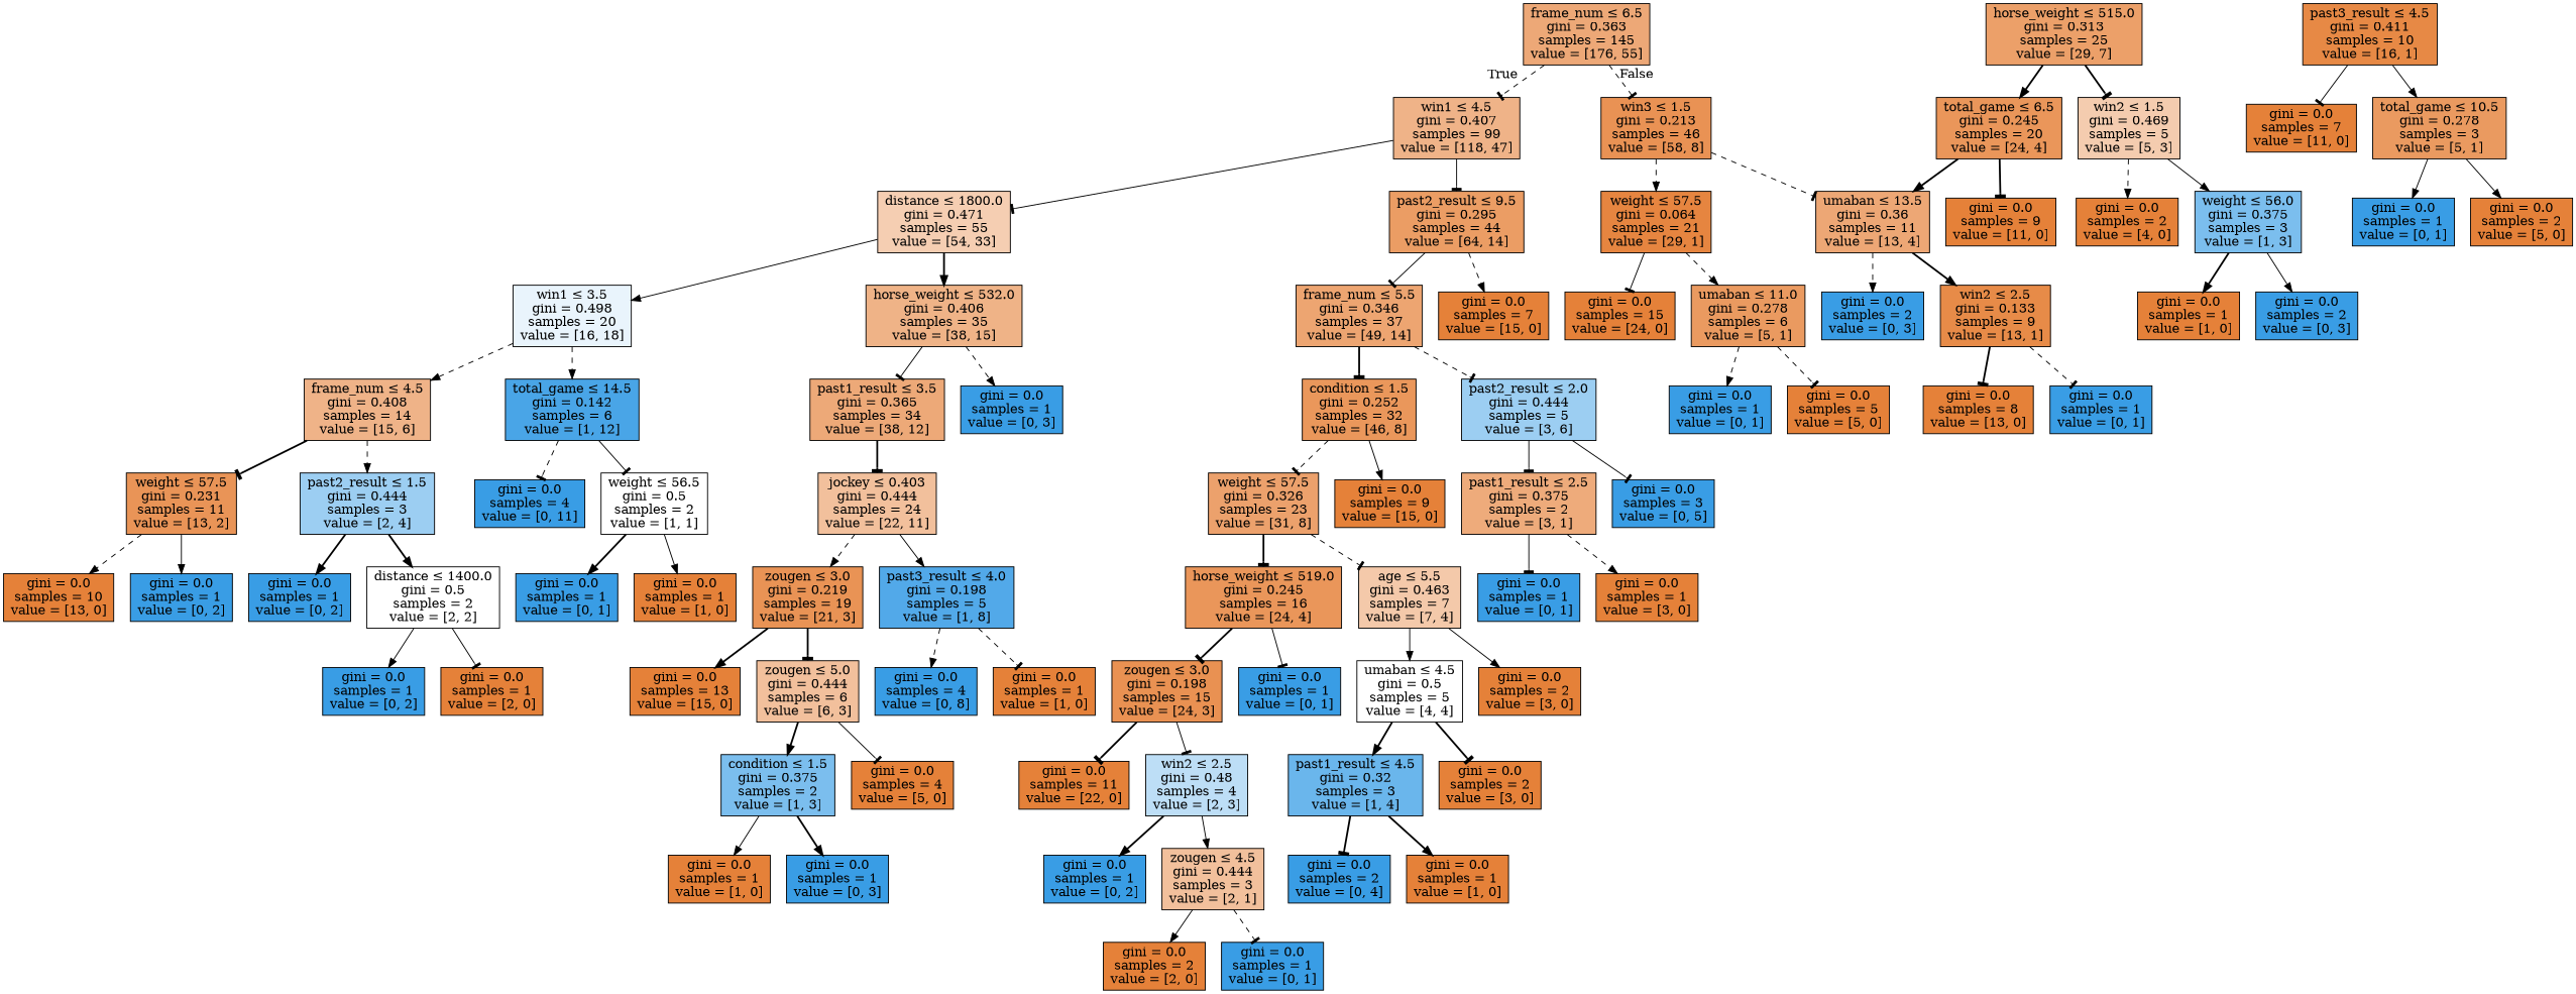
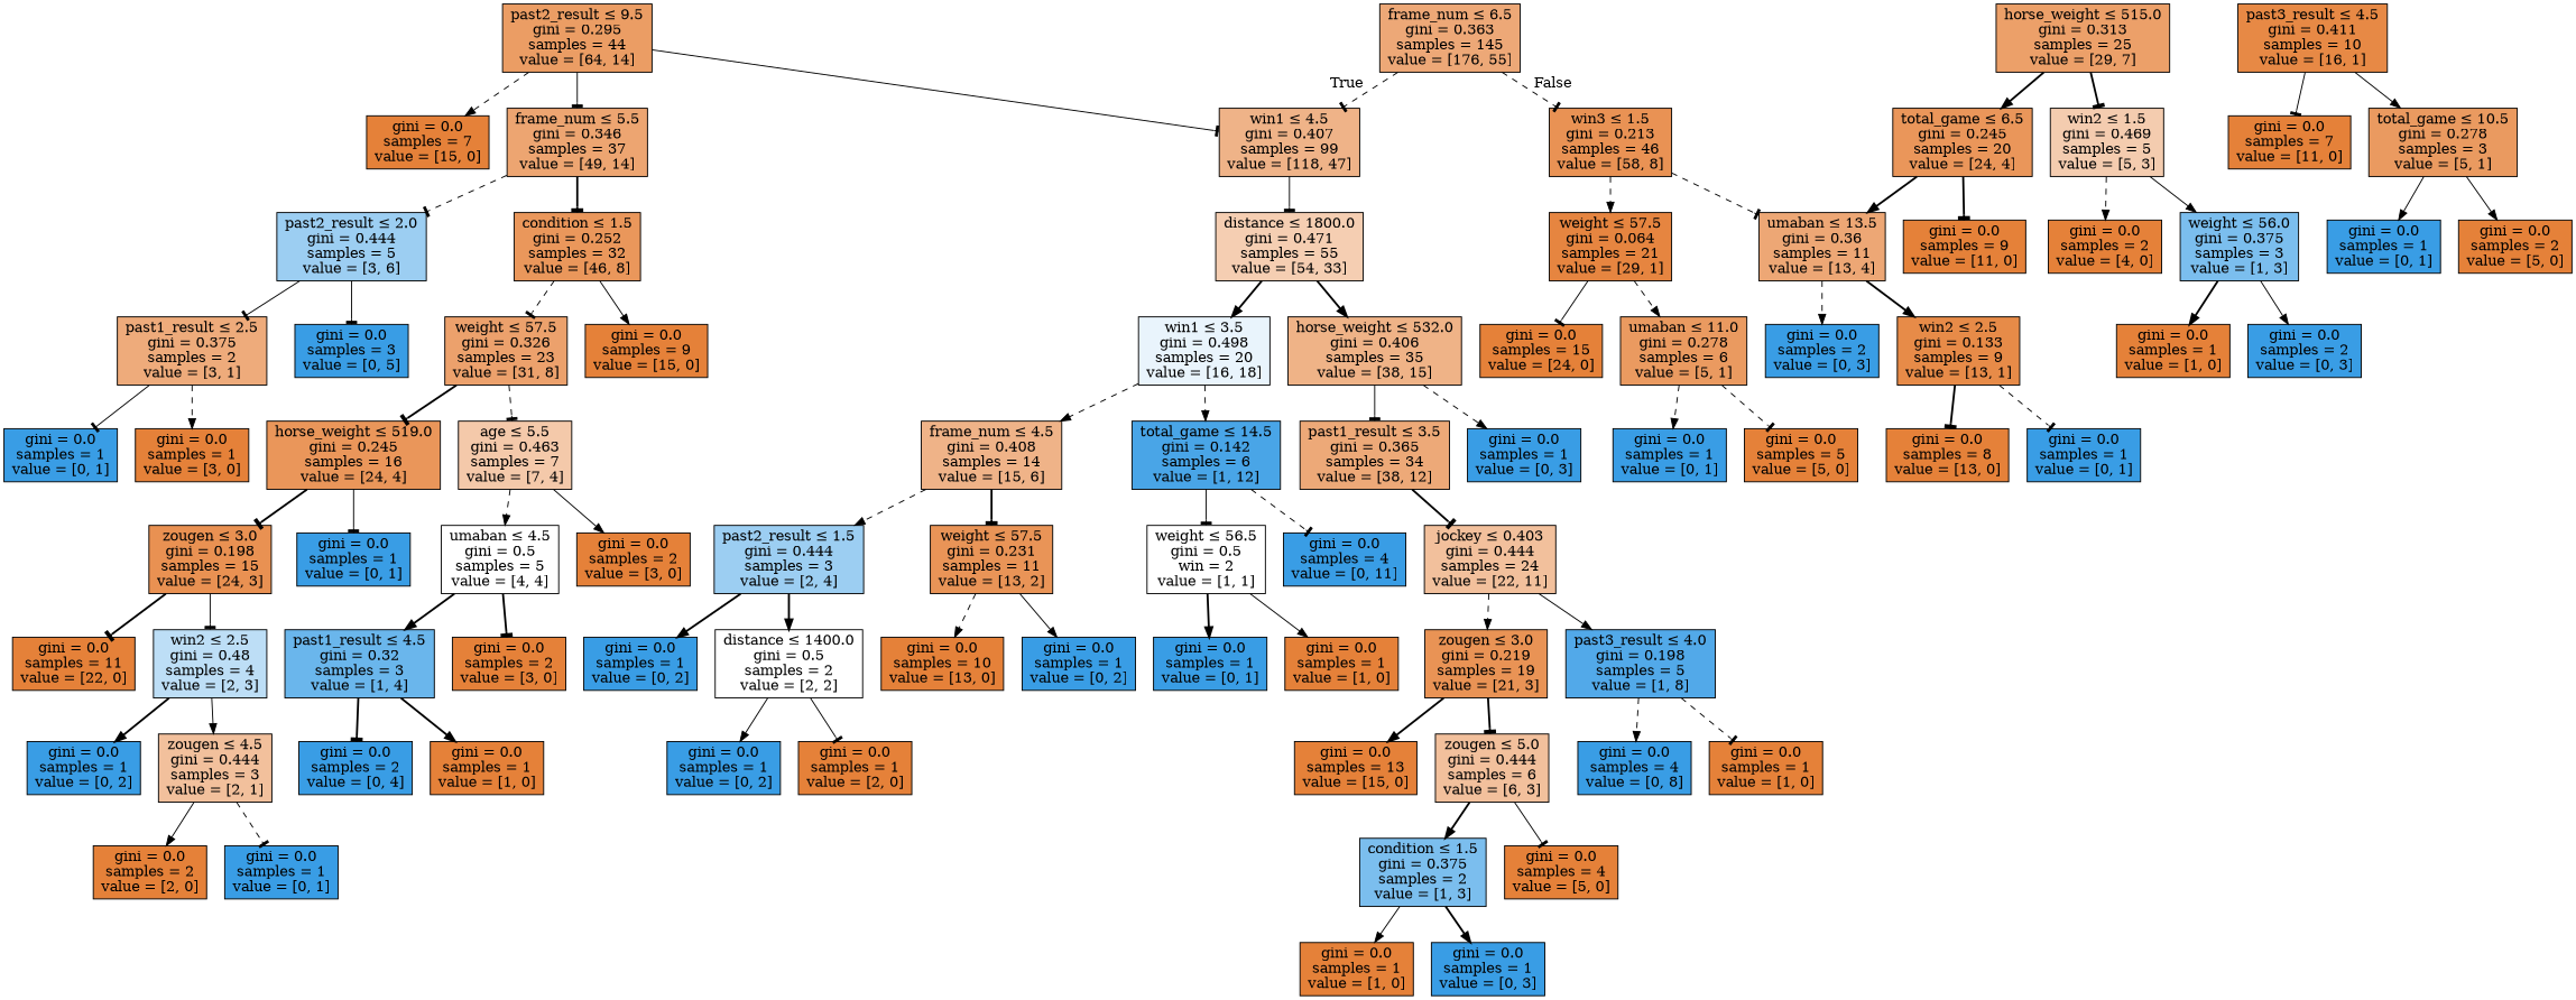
  digraph {
    node [color=black fillcolor="#e58139ff" shape=box style=filled]
    edge [arrowhead=normal style=solid]
    n1 [fillcolor="#e58139af" label=<frame_num &le; 6.5<br/>gini = 0.363<br/>samples = 145<br/>value = [176, 55]>]
    n2 [fillcolor="#e5813999" label=<win1 &le; 4.5<br/>gini = 0.407<br/>samples = 99<br/>value = [118, 47]>]
    n3 [fillcolor="#e58139dc" label=<win3 &le; 1.5<br/>gini = 0.213<br/>samples = 46<br/>value = [58, 8]>]
    n4 [fillcolor="#e5813963" label=<distance &le; 1800.0<br/>gini = 0.471<br/>samples = 55<br/>value = [54, 33]>]
    n5 [fillcolor="#e58139c7" label=<past2_result &le; 9.5<br/>gini = 0.295<br/>samples = 44<br/>value = [64, 14]>]
    n6 [fillcolor="#e58139f6" label=<weight &le; 57.5<br/>gini = 0.064<br/>samples = 21<br/>value = [29, 1]>]
    n7 [fillcolor="#e58139b1" label=<umaban &le; 13.5<br/>gini = 0.36<br/>samples = 11<br/>value = [13, 4]>]
    n8 [fillcolor="#399de51c" label=<win1 &le; 3.5<br/>gini = 0.498<br/>samples = 20<br/>value = [16, 18]>]
    n9 [fillcolor="#e581399a" label=<horse_weight &le; 532.0<br/>gini = 0.406<br/>samples = 35<br/>value = [38, 15]>]
    n10 [fillcolor="#e58139b6" label=<frame_num &le; 5.5<br/>gini = 0.346<br/>samples = 37<br/>value = [49, 14]>]
    n11 [label=<gini = 0.0<br/>samples = 7<br/>value = [15, 0]>]
    n12 [fillcolor="#e5813999" label=<frame_num &le; 4.5<br/>gini = 0.408<br/>samples = 14<br/>value = [15, 6]>]
    n13 [fillcolor="#399de5ea" label=<total_game &le; 14.5<br/>gini = 0.142<br/>samples = 6<br/>value = [1, 12]>]
    n14 [fillcolor="#e58139ae" label=<past1_result &le; 3.5<br/>gini = 0.365<br/>samples = 34<br/>value = [38, 12]>]
    n15 [fillcolor="#399de5ff" label=<gini = 0.0<br/>samples = 1<br/>value = [0, 3]>]
    n16 [fillcolor="#e58139d8" label=<weight &le; 57.5<br/>gini = 0.231<br/>samples = 11<br/>value = [13, 2]>]
    n17 [fillcolor="#399de57f" label=<past2_result &le; 1.5<br/>gini = 0.444<br/>samples = 3<br/>value = [2, 4]>]
    n18 [fillcolor="#399de5ff" label=<gini = 0.0<br/>samples = 4<br/>value = [0, 11]>]
-   n19 [fillcolor="#e5813900" label=<weight &le; 56.5<br/>gini = 0.5<br/>samples = 2<br/>value = [1, 1]>]
+   n19 [fillcolor="#e5813900" label=<weight &le; 56.5<br/>gini = 0.5<br/>win = 2<br/>value = [1, 1]>]
    n20 [label=<gini = 0.0<br/>samples = 10<br/>value = [13, 0]>]
    n21 [fillcolor="#399de5ff" label=<gini = 0.0<br/>samples = 1<br/>value = [0, 2]>]
    n22 [fillcolor="#399de5ff" label=<gini = 0.0<br/>samples = 1<br/>value = [0, 2]>]
    n23 [fillcolor="#e5813900" label=<distance &le; 1400.0<br/>gini = 0.5<br/>samples = 2<br/>value = [2, 2]>]
    n24 [fillcolor="#399de5ff" label=<gini = 0.0<br/>samples = 1<br/>value = [0, 2]>]
    n25 [label=<gini = 0.0<br/>samples = 1<br/>value = [2, 0]>]
    n26 [fillcolor="#399de5ff" label=<gini = 0.0<br/>samples = 1<br/>value = [0, 1]>]
    n27 [label=<gini = 0.0<br/>samples = 1<br/>value = [1, 0]>]
    n28 [fillcolor="#e581397f" label=<jockey &le; 0.403<br/>gini = 0.444<br/>samples = 24<br/>value = [22, 11]>]
    n29 [fillcolor="#e58139db" label=<zougen &le; 3.0<br/>gini = 0.219<br/>samples = 19<br/>value = [21, 3]>]
    n30 [fillcolor="#399de5df" label=<past3_result &le; 4.0<br/>gini = 0.198<br/>samples = 5<br/>value = [1, 8]>]
    n31 [fillcolor="#e58139ef" label=<past3_result &le; 4.5<br/>gini = 0.411<br/>samples = 10<br/>value = [16, 1]>]
    n32 [label=<gini = 0.0<br/>samples = 7<br/>value = [11, 0]>]
    n33 [fillcolor="#e58139cc" label=<total_game &le; 10.5<br/>gini = 0.278<br/>samples = 3<br/>value = [5, 1]>]
    n34 [label=<gini = 0.0<br/>samples = 13<br/>value = [15, 0]>]
    n35 [fillcolor="#e581397f" label=<zougen &le; 5.0<br/>gini = 0.444<br/>samples = 6<br/>value = [6, 3]>]
    n36 [fillcolor="#399de5ff" label=<gini = 0.0<br/>samples = 4<br/>value = [0, 8]>]
    n37 [label=<gini = 0.0<br/>samples = 1<br/>value = [1, 0]>]
    n38 [fillcolor="#399de5aa" label=<condition &le; 1.5<br/>gini = 0.375<br/>samples = 2<br/>value = [1, 3]>]
    n39 [label=<gini = 0.0<br/>samples = 4<br/>value = [5, 0]>]
    n40 [label=<gini = 0.0<br/>samples = 1<br/>value = [1, 0]>]
    n41 [fillcolor="#399de5ff" label=<gini = 0.0<br/>samples = 1<br/>value = [0, 3]>]
    n42 [fillcolor="#399de5ff" label=<gini = 0.0<br/>samples = 1<br/>value = [0, 1]>]
    n43 [label=<gini = 0.0<br/>samples = 2<br/>value = [5, 0]>]
    n44 [fillcolor="#e58139d3" label=<condition &le; 1.5<br/>gini = 0.252<br/>samples = 32<br/>value = [46, 8]>]
    n45 [fillcolor="#399de57f" label=<past2_result &le; 2.0<br/>gini = 0.444<br/>samples = 5<br/>value = [3, 6]>]
    n46 [fillcolor="#e58139bd" label=<weight &le; 57.5<br/>gini = 0.326<br/>samples = 23<br/>value = [31, 8]>]
    n47 [label=<gini = 0.0<br/>samples = 9<br/>value = [15, 0]>]
    n48 [fillcolor="#e58139aa" label=<past1_result &le; 2.5<br/>gini = 0.375<br/>samples = 2<br/>value = [3, 1]>]
    n49 [fillcolor="#399de5ff" label=<gini = 0.0<br/>samples = 3<br/>value = [0, 5]>]
    n50 [fillcolor="#e58139d4" label=<horse_weight &le; 519.0<br/>gini = 0.245<br/>samples = 16<br/>value = [24, 4]>]
    n51 [fillcolor="#e581396d" label=<age &le; 5.5<br/>gini = 0.463<br/>samples = 7<br/>value = [7, 4]>]
    n52 [fillcolor="#e58139df" label=<zougen &le; 3.0<br/>gini = 0.198<br/>samples = 15<br/>value = [24, 3]>]
    n53 [fillcolor="#399de5ff" label=<gini = 0.0<br/>samples = 1<br/>value = [0, 1]>]
    n54 [fillcolor="#e5813900" label=<umaban &le; 4.5<br/>gini = 0.5<br/>samples = 5<br/>value = [4, 4]>]
    n55 [label=<gini = 0.0<br/>samples = 2<br/>value = [3, 0]>]
    n56 [label=<gini = 0.0<br/>samples = 11<br/>value = [22, 0]>]
    n57 [fillcolor="#399de555" label=<win2 &le; 2.5<br/>gini = 0.48<br/>samples = 4<br/>value = [2, 3]>]
    n58 [fillcolor="#399de5ff" label=<gini = 0.0<br/>samples = 1<br/>value = [0, 2]>]
    n59 [fillcolor="#e581397f" label=<zougen &le; 4.5<br/>gini = 0.444<br/>samples = 3<br/>value = [2, 1]>]
    n60 [label=<gini = 0.0<br/>samples = 2<br/>value = [2, 0]>]
    n61 [fillcolor="#399de5ff" label=<gini = 0.0<br/>samples = 1<br/>value = [0, 1]>]
    n62 [fillcolor="#399de5bf" label=<past1_result &le; 4.5<br/>gini = 0.32<br/>samples = 3<br/>value = [1, 4]>]
    n63 [label=<gini = 0.0<br/>samples = 2<br/>value = [3, 0]>]
    n64 [fillcolor="#399de5ff" label=<gini = 0.0<br/>samples = 2<br/>value = [0, 4]>]
    n65 [label=<gini = 0.0<br/>samples = 1<br/>value = [1, 0]>]
    n66 [fillcolor="#399de5ff" label=<gini = 0.0<br/>samples = 1<br/>value = [0, 1]>]
    n67 [label=<gini = 0.0<br/>samples = 1<br/>value = [3, 0]>]
    n68 [fillcolor="#e58139c1" label=<horse_weight &le; 515.0<br/>gini = 0.313<br/>samples = 25<br/>value = [29, 7]>]
    n69 [fillcolor="#e58139d4" label=<total_game &le; 6.5<br/>gini = 0.245<br/>samples = 20<br/>value = [24, 4]>]
    n70 [fillcolor="#e5813966" label=<win2 &le; 1.5<br/>gini = 0.469<br/>samples = 5<br/>value = [5, 3]>]
    n71 [label=<gini = 0.0<br/>samples = 15<br/>value = [24, 0]>]
    n72 [fillcolor="#e58139cc" label=<umaban &le; 11.0<br/>gini = 0.278<br/>samples = 6<br/>value = [5, 1]>]
    n73 [label=<gini = 0.0<br/>samples = 9<br/>value = [11, 0]>]
    n74 [label=<gini = 0.0<br/>samples = 2<br/>value = [4, 0]>]
    n75 [fillcolor="#399de5aa" label=<weight &le; 56.0<br/>gini = 0.375<br/>samples = 3<br/>value = [1, 3]>]
    n76 [fillcolor="#399de5ff" label=<gini = 0.0<br/>samples = 2<br/>value = [0, 3]>]
    n77 [fillcolor="#e58139eb" label=<win2 &le; 2.5<br/>gini = 0.133<br/>samples = 9<br/>value = [13, 1]>]
    n78 [label=<gini = 0.0<br/>samples = 8<br/>value = [13, 0]>]
    n79 [fillcolor="#399de5ff" label=<gini = 0.0<br/>samples = 1<br/>value = [0, 1]>]
    n80 [label=<gini = 0.0<br/>samples = 1<br/>value = [1, 0]>]
    n81 [fillcolor="#399de5ff" label=<gini = 0.0<br/>samples = 2<br/>value = [0, 3]>]
    n82 [fillcolor="#399de5ff" label=<gini = 0.0<br/>samples = 1<br/>value = [0, 1]>]
    n83 [label=<gini = 0.0<br/>samples = 5<br/>value = [5, 0]>]
    n1 -> n2 [arrowhead=tee headlabel=True labelangle=45 labeldistance=2.5 style=dashed]
    n1 -> n3 [arrowhead=tee headlabel=False labelangle=-45 labeldistance=2.5 style=dashed]
    n2 -> n4 [arrowhead=tee]
-   n2 -> n5 [arrowhead=tee]
+   n5 -> n2 [arrowhead=tee]
    n3 -> n6 [style=dashed]
    n3 -> n7 [arrowhead=tee style=dashed]
-   n4 -> n8
+   n4 -> n8 [style=bold]
    n4 -> n9 [style=bold]
    n5 -> n10 [arrowhead=tee]
    n5 -> n11 [style=dashed]
    n6 -> n71 [arrowhead=tee]
    n6 -> n72 [style=dashed]
    n7 -> n76 [style=dashed]
    n7 -> n77 [style=bold]
    n8 -> n12 [style=dashed]
    n8 -> n13 [style=dashed]
    n9 -> n14 [arrowhead=tee]
    n9 -> n15 [style=dashed]
    n10 -> n44 [arrowhead=tee style=bold]
    n10 -> n45 [arrowhead=tee style=dashed]
    n12 -> n16 [arrowhead=tee style=bold]
    n12 -> n17 [style=dashed]
    n13 -> n18 [arrowhead=tee style=dashed]
    n13 -> n19 [arrowhead=tee]
    n14 -> n28 [arrowhead=tee style=bold]
    n16 -> n20 [style=dashed]
    n16 -> n21
    n17 -> n22 [style=bold]
    n17 -> n23 [style=bold]
    n19 -> n26 [style=bold]
    n19 -> n27
    n23 -> n24
    n23 -> n25 [arrowhead=tee]
    n28 -> n29 [style=dashed]
    n28 -> n30
    n29 -> n34 [style=bold]
    n29 -> n35 [arrowhead=tee style=bold]
    n30 -> n36 [style=dashed]
    n30 -> n37 [arrowhead=tee style=dashed]
    n31 -> n32 [arrowhead=tee]
    n31 -> n33
    n33 -> n42
    n33 -> n43
    n35 -> n38 [style=bold]
    n35 -> n39 [arrowhead=tee]
    n38 -> n40
    n38 -> n41 [style=bold]
    n44 -> n46 [arrowhead=tee style=dashed]
    n44 -> n47
    n45 -> n48 [arrowhead=tee]
    n45 -> n49 [arrowhead=tee]
    n46 -> n50 [arrowhead=tee style=bold]
    n46 -> n51 [arrowhead=tee style=dashed]
    n48 -> n66 [arrowhead=tee]
    n48 -> n67 [style=dashed]
    n50 -> n52 [arrowhead=tee style=bold]
    n50 -> n53 [arrowhead=tee]
-   n51 -> n54
+   n51 -> n54 [style=dashed]
    n51 -> n55
    n52 -> n56 [arrowhead=tee style=bold]
    n52 -> n57 [arrowhead=tee]
    n54 -> n62 [style=bold]
    n54 -> n63 [arrowhead=tee style=bold]
    n57 -> n58 [style=bold]
    n57 -> n59
    n59 -> n60
    n59 -> n61 [arrowhead=tee style=dashed]
    n62 -> n64 [arrowhead=tee style=bold]
    n62 -> n65 [style=bold]
    n68 -> n69 [style=bold]
    n68 -> n70 [arrowhead=tee style=bold]
    n69 -> n7 [style=bold]
    n69 -> n73 [arrowhead=tee style=bold]
    n70 -> n74 [style=dashed]
    n70 -> n75
    n72 -> n82 [style=dashed]
    n72 -> n83 [arrowhead=tee style=dashed]
    n75 -> n80 [style=bold]
    n75 -> n81
    n77 -> n78 [arrowhead=tee style=bold]
    n77 -> n79 [arrowhead=tee style=dashed]
  }
